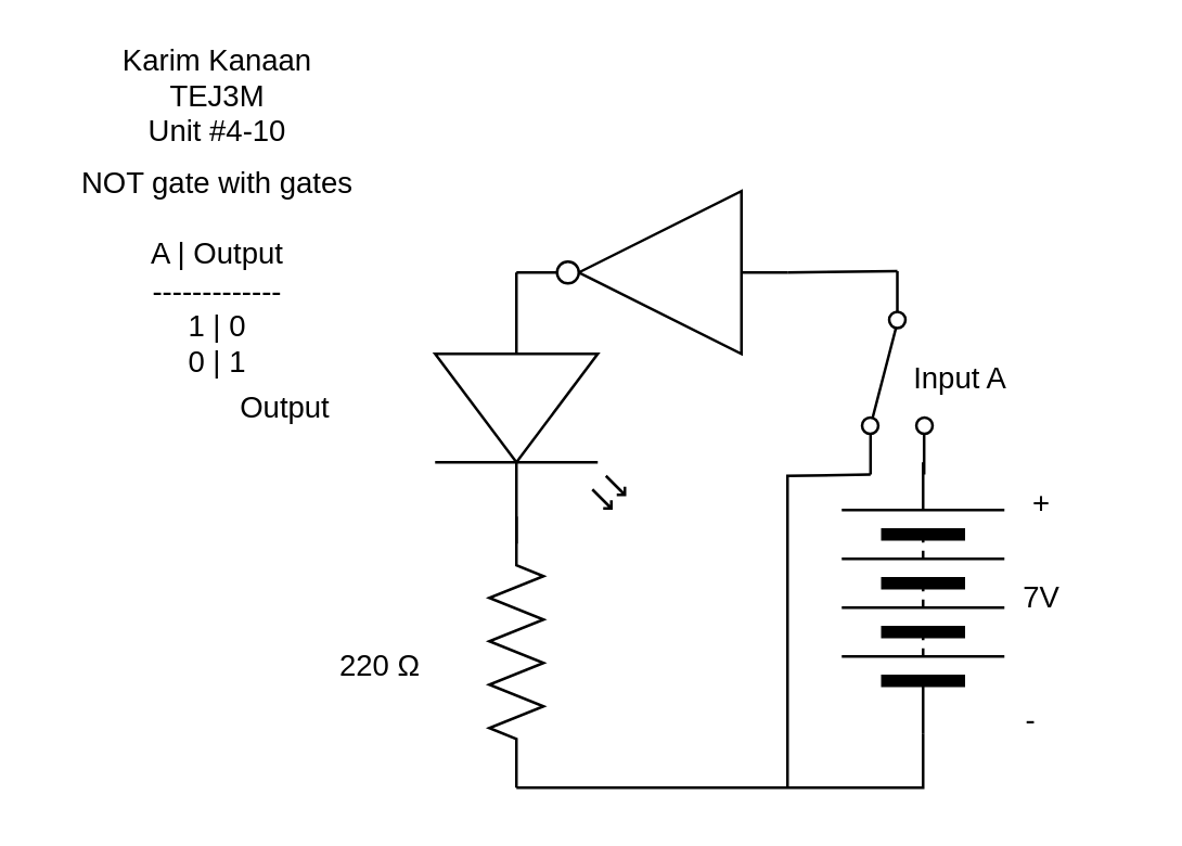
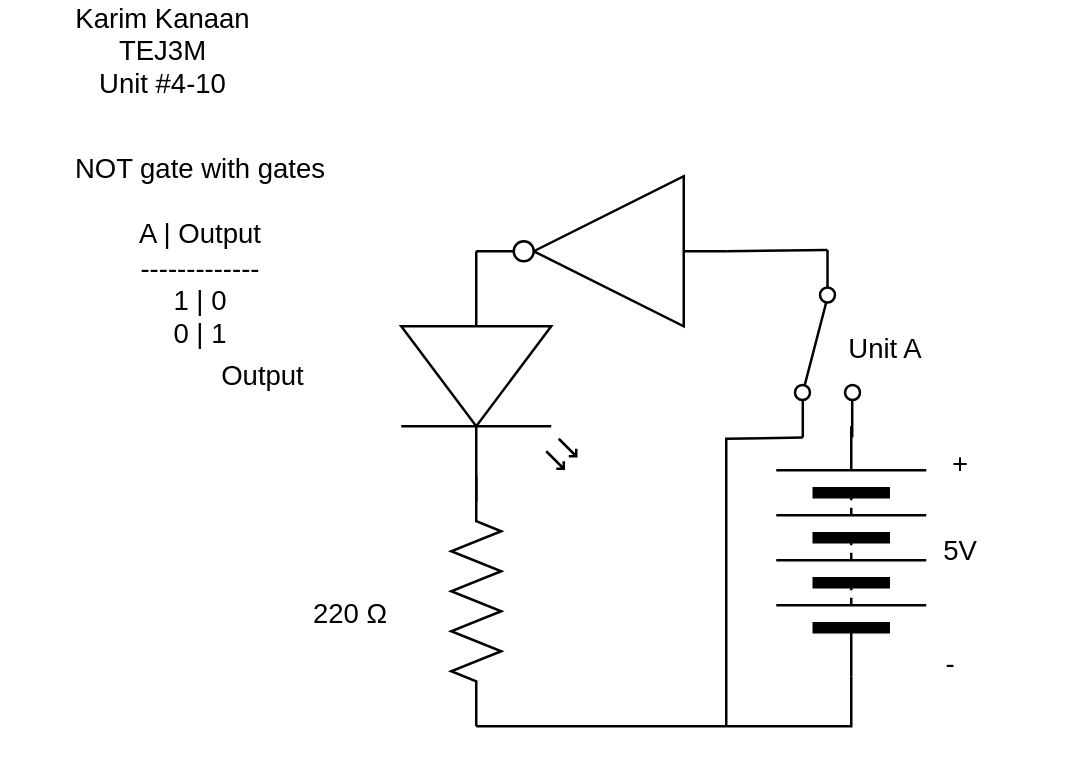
  <mxCell id="0" />
  <mxCell id="1" parent="0" />
  <mxCell id="2" value="" style="verticalLabelPosition=bottom;shadow=0;dashed=0;align=center;html=1;verticalAlign=top;shape=mxgraph.electrical.logic_gates.inverter_2;direction=west;" vertex="1" parent="1"><mxGeometry x="190" y="70" width="100" height="60" as="geometry" /></mxCell>
  <mxCell id="3" value="" style="pointerEvents=1;verticalLabelPosition=bottom;shadow=0;dashed=0;align=center;html=1;verticalAlign=top;shape=mxgraph.electrical.resistors.resistor_2;direction=south;" vertex="1" parent="1"><mxGeometry x="180" y="190" width="20" height="100" as="geometry" /></mxCell>
  <mxCell id="4" style="edgeStyle=none;shape=connector;rounded=0;html=1;exitX=1;exitY=0.88;exitDx=0;exitDy=0;labelBackgroundColor=default;strokeColor=default;fontFamily=Helvetica;fontSize=11;fontColor=default;endArrow=none;endFill=0;" edge="1" parent="1" source="6"><mxGeometry relative="1" as="geometry"><mxPoint x="290" y="290" as="targetPoint" /><Array as="points"><mxPoint x="290" y="175" /></Array></mxGeometry></mxCell>
  <mxCell id="5" style="edgeStyle=none;shape=connector;rounded=1;html=1;exitX=0;exitY=0.5;exitDx=0;exitDy=0;entryX=0;entryY=0.5;entryDx=0;entryDy=0;entryPerimeter=0;labelBackgroundColor=default;strokeColor=default;fontFamily=Helvetica;fontSize=11;fontColor=default;endArrow=none;endFill=0;" edge="1" parent="1" source="6" target="2"><mxGeometry relative="1" as="geometry" /></mxCell>
  <mxCell id="6" value="" style="shape=mxgraph.electrical.electro-mechanical.twoWaySwitch;aspect=fixed;elSwitchState=2;flipH=0;flipV=1;direction=west;rotation=-90;" vertex="1" parent="1"><mxGeometry x="293" y="124" width="75" height="26" as="geometry" /></mxCell>
  <mxCell id="7" value="" style="verticalLabelPosition=bottom;shadow=0;dashed=0;align=center;html=1;verticalAlign=top;shape=mxgraph.electrical.opto_electronics.led_2;pointerEvents=1;direction=south;" vertex="1" parent="1"><mxGeometry x="160" y="100" width="70" height="100" as="geometry" /></mxCell>
  <mxCell id="8" style="edgeStyle=none;shape=connector;rounded=0;html=1;labelBackgroundColor=default;strokeColor=default;fontFamily=Helvetica;fontSize=11;fontColor=default;endArrow=none;endFill=0;entryX=1;entryY=0.5;entryDx=0;entryDy=0;entryPerimeter=0;exitX=0;exitY=0.5;exitDx=0;exitDy=0;" edge="1" parent="1" source="9" target="3"><mxGeometry relative="1" as="geometry"><mxPoint x="190" y="269.833" as="targetPoint" /><mxPoint x="340" y="290" as="sourcePoint" /><Array as="points"><mxPoint x="340" y="290" /><mxPoint x="270" y="290" /></Array></mxGeometry></mxCell>
  <mxCell id="9" value="" style="pointerEvents=1;verticalLabelPosition=bottom;shadow=0;dashed=0;align=center;html=1;verticalAlign=top;shape=mxgraph.electrical.miscellaneous.batteryStack;direction=north;" vertex="1" parent="1"><mxGeometry x="310" y="170" width="60" height="100" as="geometry" /></mxCell>
  <mxCell id="10" value="+" style="text;html=1;strokeColor=none;fillColor=none;align=center;verticalAlign=middle;whiteSpace=wrap;rounded=0;fontFamily=Helvetica;fontSize=11;fontColor=default;" vertex="1" parent="1"><mxGeometry x="354" y="170" width="60" height="30" as="geometry" /></mxCell>
  <mxCell id="11" value="-" style="text;html=1;strokeColor=none;fillColor=none;align=center;verticalAlign=middle;whiteSpace=wrap;rounded=0;fontFamily=Helvetica;fontSize=11;fontColor=default;" vertex="1" parent="1"><mxGeometry x="350" y="250" width="60" height="30" as="geometry" /></mxCell>
  <mxCell id="12" value="220&amp;nbsp;Ω" style="text;html=1;strokeColor=none;fillColor=none;align=center;verticalAlign=middle;whiteSpace=wrap;rounded=0;fontFamily=Helvetica;fontSize=11;fontColor=default;" vertex="1" parent="1"><mxGeometry x="110" y="230" width="60" height="30" as="geometry" /></mxCell>
  <mxCell id="13" value="Output" style="text;html=1;strokeColor=none;fillColor=none;align=center;verticalAlign=middle;whiteSpace=wrap;rounded=0;fontFamily=Helvetica;fontSize=11;fontColor=default;" vertex="1" parent="1"><mxGeometry x="75" y="135" width="60" height="30" as="geometry" /></mxCell>
- <mxCell id="14" value="Input A" style="text;html=1;strokeColor=none;fillColor=none;align=center;verticalAlign=middle;whiteSpace=wrap;rounded=0;fontFamily=Helvetica;fontSize=11;fontColor=default;" vertex="1" parent="1"><mxGeometry x="324" y="124" width="60" height="30" as="geometry" /></mxCell>
- <mxCell id="15" value="7V" style="text;html=1;strokeColor=none;fillColor=none;align=center;verticalAlign=middle;whiteSpace=wrap;rounded=0;fontFamily=Helvetica;fontSize=11;fontColor=default;" vertex="1" parent="1"><mxGeometry x="354" y="205" width="60" height="30" as="geometry" /></mxCell>
+ <mxCell id="14" value="Unit A" style="text;html=1;strokeColor=none;fillColor=none;align=center;verticalAlign=middle;whiteSpace=wrap;rounded=0;fontFamily=Helvetica;fontSize=11;fontColor=default;" vertex="1" parent="1"><mxGeometry x="324" y="124" width="60" height="30" as="geometry" /></mxCell>
+ <mxCell id="15" value="5V" style="text;html=1;strokeColor=none;fillColor=none;align=center;verticalAlign=middle;whiteSpace=wrap;rounded=0;fontFamily=Helvetica;fontSize=11;fontColor=default;" vertex="1" parent="1"><mxGeometry x="354" y="205" width="60" height="30" as="geometry" /></mxCell>
  <mxCell id="16" value="&lt;div&gt;NOT gate with gates&lt;/div&gt;&lt;div&gt;&lt;br&gt;&lt;/div&gt;&lt;div&gt;A | Output&lt;/div&gt;&lt;div&gt;-------------&lt;/div&gt;&lt;div&gt;1 | 0&lt;/div&gt;&lt;div&gt;0 | 1&lt;/div&gt;" style="text;html=1;strokeColor=none;fillColor=none;align=center;verticalAlign=middle;whiteSpace=wrap;rounded=0;fontFamily=Helvetica;fontSize=11;fontColor=default;" vertex="1" parent="1"><mxGeometry x="20" y="85" width="120" height="30" as="geometry" /></mxCell>
- <mxCell id="17" value="&lt;div&gt;Karim Kanaan&lt;/div&gt;&lt;div&gt;TEJ3M&lt;/div&gt;&lt;div&gt;Unit #4-10&lt;/div&gt;" style="text;html=1;strokeColor=none;fillColor=none;align=center;verticalAlign=middle;whiteSpace=wrap;rounded=0;fontFamily=Helvetica;fontSize=11;fontColor=default;" vertex="1" parent="1"><mxGeometry x="40" y="20" width="80" height="30" as="geometry" /></mxCell>
+ <mxCell id="17" value="&lt;div&gt;Karim Kanaan&lt;/div&gt;&lt;div&gt;TEJ3M&lt;/div&gt;&lt;div&gt;Unit #4-10&lt;/div&gt;" style="text;html=1;strokeColor=none;fillColor=none;align=center;verticalAlign=middle;whiteSpace=wrap;rounded=0;fontFamily=Helvetica;fontSize=11;fontColor=default;" vertex="1" parent="1"><mxGeometry x="25" y="5" width="80" height="30" as="geometry" /></mxCell>
